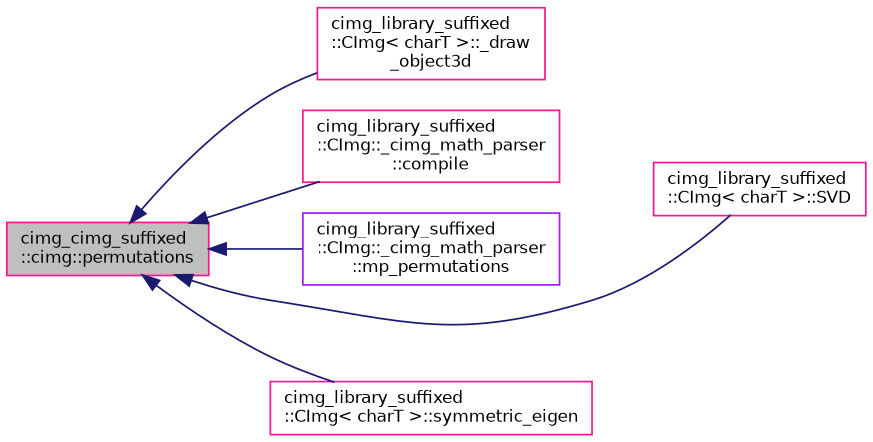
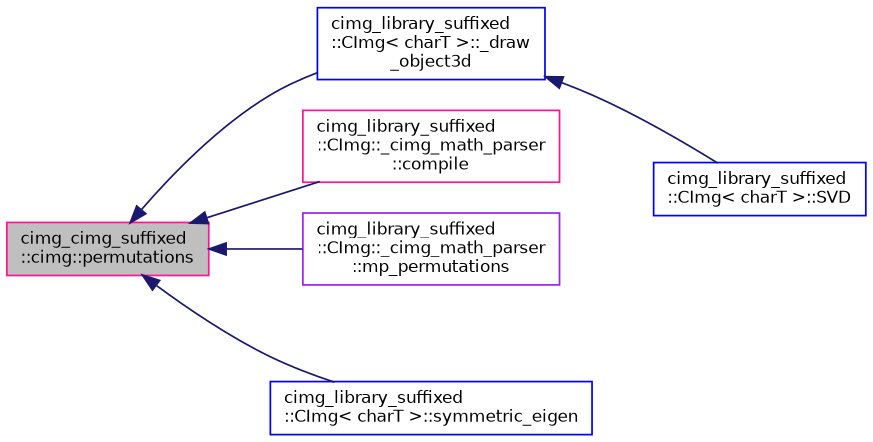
  digraph {
    rankdir=LR
    node [color=deeppink fillcolor=white fontname=Helvetica fontsize=10 shape=record style=filled]
    edge [color=midnightblue dir=back fontname=Helvetica fontsize=10 labelfontname=Helvetica labelfontsize=10 style=solid]
    n1 [fillcolor=grey75 fontcolor=black height=0.2 label="cimg_cimg_suffixed\l::cimg::permutations" width=0.4]
-   n2 [height=0.2 label="cimg_library_suffixed\l::CImg\< charT \>::_draw\l_object3d" width=0.4]
+   n2 [color=blue height=0.2 label="cimg_library_suffixed\l::CImg\< charT \>::_draw\l_object3d" width=0.4]
    n3 [height=0.2 label="cimg_library_suffixed\l::CImg::_cimg_math_parser\l::compile" width=0.4]
    n4 [color=purple height=0.2 label="cimg_library_suffixed\l::CImg::_cimg_math_parser\l::mp_permutations" width=0.4]
-   n5 [height=0.2 label="cimg_library_suffixed\l::CImg\< charT \>::SVD" width=0.4]
-   n6 [height=0.2 label="cimg_library_suffixed\l::CImg\< charT \>::symmetric_eigen" width=0.4]
+   n5 [color=blue height=0.2 label="cimg_library_suffixed\l::CImg\< charT \>::SVD" width=0.4]
+   n6 [color=blue height=0.2 label="cimg_library_suffixed\l::CImg\< charT \>::symmetric_eigen" width=0.4]
    n1 -> n2
    n1 -> n3
    n1 -> n4
-   n1 -> n5
+   n2 -> n5
    n1 -> n6
  }
